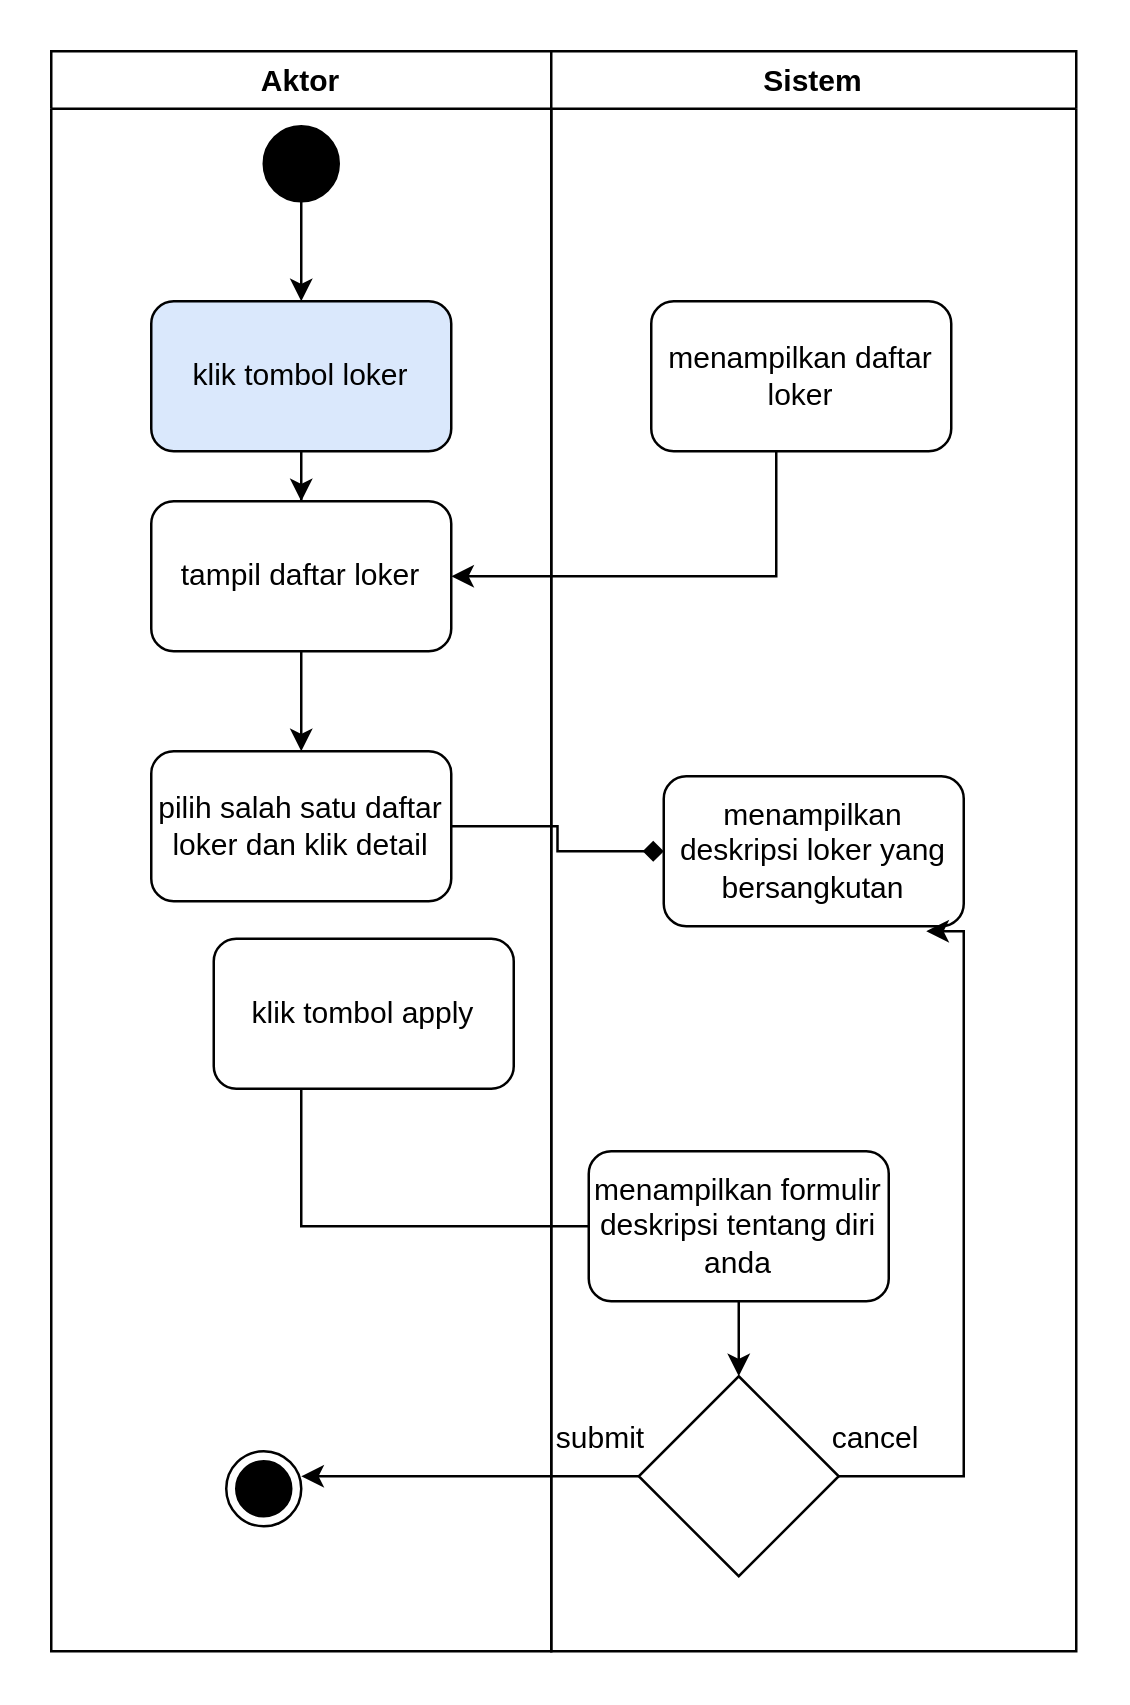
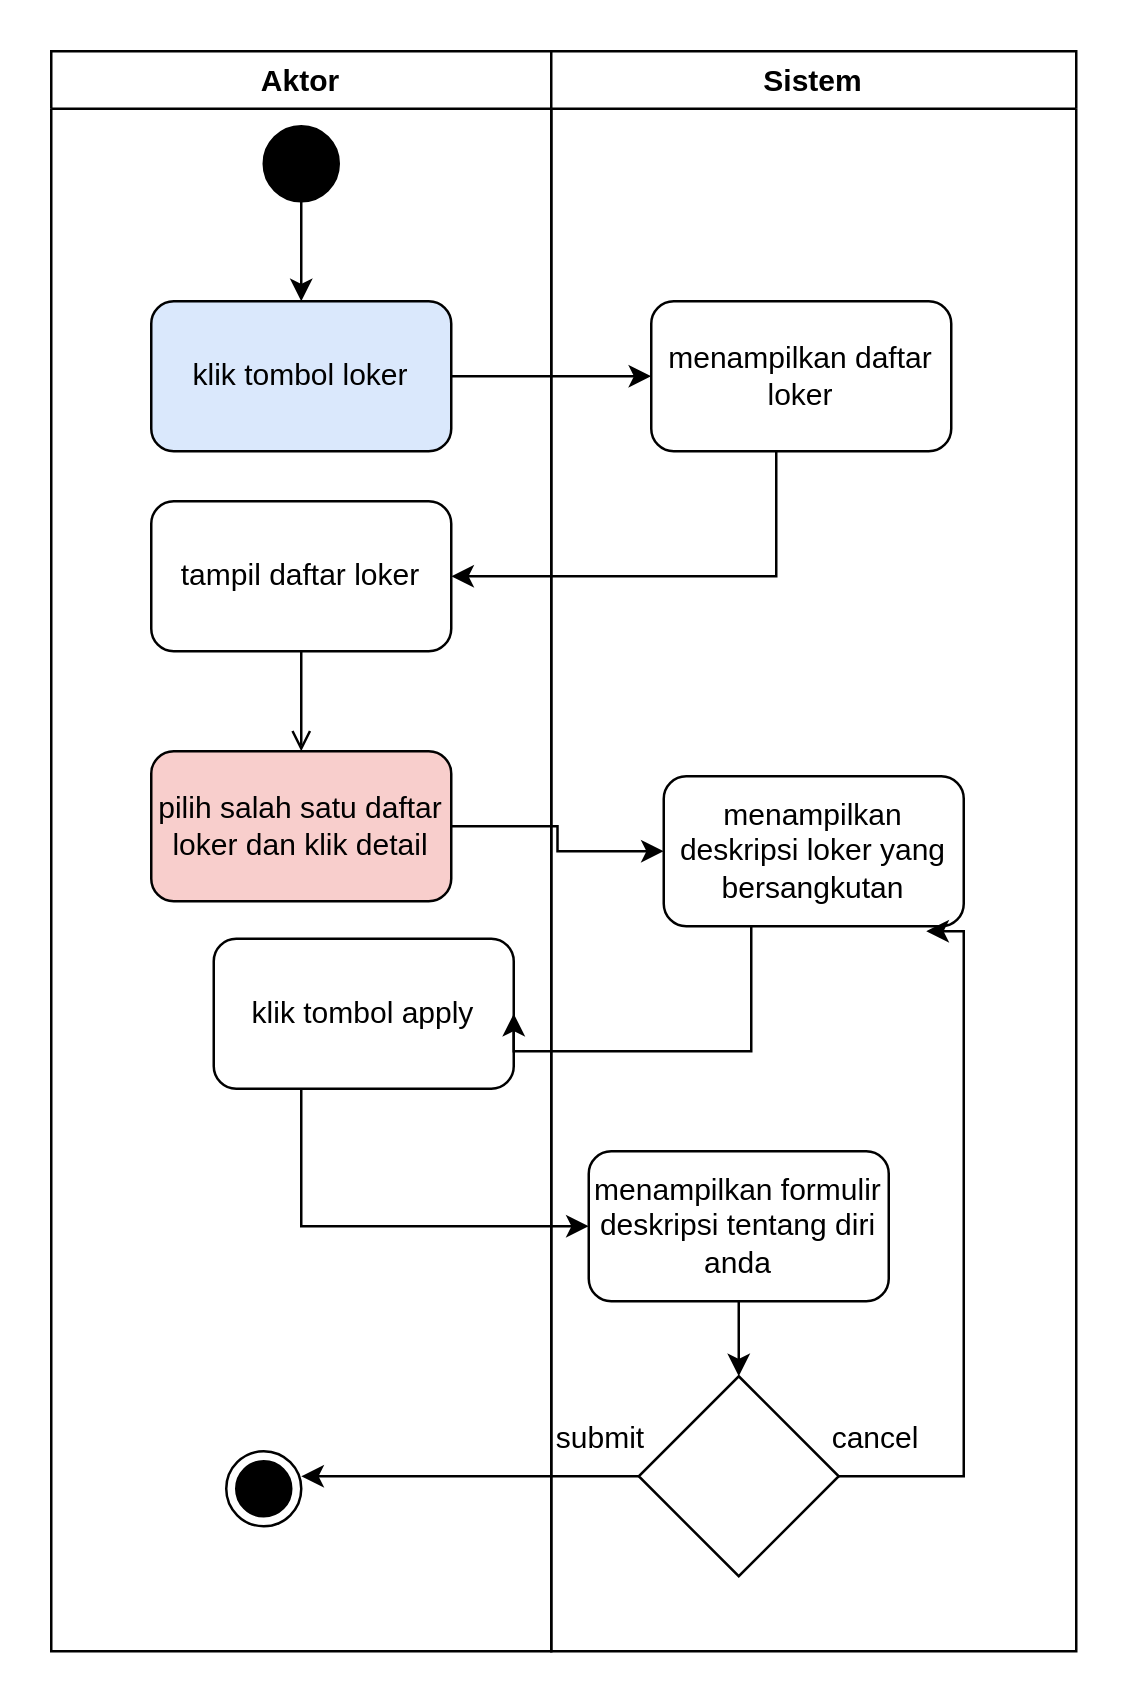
  <mxCell id="0" />
  <mxCell id="1" parent="0" />
  <mxCell id="2" value="Aktor" style="swimlane;" parent="1" vertex="1"><mxGeometry x="20" y="20" width="200" height="640" as="geometry" /></mxCell>
  <mxCell id="3" value="" style="edgeStyle=orthogonalEdgeStyle;rounded=0;orthogonalLoop=1;jettySize=auto;html=1;entryX=0.5;entryY=0;entryDx=0;entryDy=0;" edge="1" parent="2" source="4" target="5"><mxGeometry relative="1" as="geometry" /></mxCell>
  <mxCell id="4" value="" style="ellipse;whiteSpace=wrap;html=1;aspect=fixed;fillColor=#000000;" parent="2" vertex="1"><mxGeometry x="85" y="30" width="30" height="30" as="geometry" /></mxCell>
  <mxCell id="5" value="klik tombol loker" style="rounded=1;whiteSpace=wrap;html=1;fillColor=#dae8fc;" parent="2" vertex="1"><mxGeometry x="40" y="100" width="120" height="60" as="geometry" /></mxCell>
- <mxCell id="6" value="" style="edgeStyle=orthogonalEdgeStyle;rounded=0;orthogonalLoop=1;jettySize=auto;html=1;" parent="2" source="7" target="8" edge="1"><mxGeometry relative="1" as="geometry" /></mxCell>
+ <mxCell id="6" value="" style="edgeStyle=orthogonalEdgeStyle;rounded=0;orthogonalLoop=1;jettySize=auto;html=1;endArrow=open;" parent="2" source="7" target="8" edge="1"><mxGeometry relative="1" as="geometry" /></mxCell>
  <mxCell id="7" value="tampil daftar loker" style="rounded=1;whiteSpace=wrap;html=1;" parent="2" vertex="1"><mxGeometry x="40" y="180" width="120" height="60" as="geometry" /></mxCell>
- <mxCell id="8" value="pilih salah satu daftar loker dan klik detail" style="rounded=1;whiteSpace=wrap;html=1;" parent="2" vertex="1"><mxGeometry x="40" y="280" width="120" height="60" as="geometry" /></mxCell>
+ <mxCell id="8" value="pilih salah satu daftar loker dan klik detail" style="rounded=1;whiteSpace=wrap;html=1;fillColor=#f8cecc;" parent="2" vertex="1"><mxGeometry x="40" y="280" width="120" height="60" as="geometry" /></mxCell>
  <mxCell id="9" value="klik tombol apply" style="rounded=1;whiteSpace=wrap;html=1;" parent="2" vertex="1"><mxGeometry x="65" y="355" width="120" height="60" as="geometry" /></mxCell>
  <mxCell id="10" value="" style="ellipse;html=1;shape=endState;fillColor=#000000;strokeColor=#000000;" parent="2" vertex="1"><mxGeometry x="70" y="560" width="30" height="30" as="geometry" /></mxCell>
  <mxCell id="11" value="Sistem" style="swimlane;" parent="1" vertex="1"><mxGeometry x="220" y="20" width="210" height="640" as="geometry" /></mxCell>
  <mxCell id="12" value="menampilkan daftar loker" style="rounded=1;whiteSpace=wrap;html=1;" parent="11" vertex="1"><mxGeometry x="40" y="100" width="120" height="60" as="geometry" /></mxCell>
  <mxCell id="13" value="menampilkan deskripsi loker yang bersangkutan" style="rounded=1;whiteSpace=wrap;html=1;" parent="11" vertex="1"><mxGeometry x="45" y="290" width="120" height="60" as="geometry" /></mxCell>
  <mxCell id="14" value="" style="edgeStyle=orthogonalEdgeStyle;rounded=0;orthogonalLoop=1;jettySize=auto;html=1;entryX=0.875;entryY=1.033;entryDx=0;entryDy=0;entryPerimeter=0;" parent="11" source="15" target="13" edge="1"><mxGeometry relative="1" as="geometry"><mxPoint x="195" y="570" as="targetPoint" /><Array as="points"><mxPoint x="165" y="570" /></Array></mxGeometry></mxCell>
  <mxCell id="15" value="" style="rhombus;whiteSpace=wrap;html=1;" parent="11" vertex="1"><mxGeometry x="35" y="530" width="80" height="80" as="geometry" /></mxCell>
  <mxCell id="16" value="" style="edgeStyle=orthogonalEdgeStyle;rounded=0;orthogonalLoop=1;jettySize=auto;html=1;" parent="11" source="17" target="15" edge="1"><mxGeometry relative="1" as="geometry" /></mxCell>
  <mxCell id="17" value="menampilkan formulir deskripsi tentang diri anda" style="rounded=1;whiteSpace=wrap;html=1;" parent="11" vertex="1"><mxGeometry x="15" y="440" width="120" height="60" as="geometry" /></mxCell>
  <mxCell id="18" value="cancel" style="text;html=1;strokeColor=none;fillColor=none;align=center;verticalAlign=middle;whiteSpace=wrap;rounded=0;" parent="11" vertex="1"><mxGeometry x="100" y="540" width="60" height="30" as="geometry" /></mxCell>
  <mxCell id="19" value="submit" style="text;html=1;strokeColor=none;fillColor=none;align=center;verticalAlign=middle;whiteSpace=wrap;rounded=0;" parent="11" vertex="1"><mxGeometry x="-10" y="540" width="60" height="30" as="geometry" /></mxCell>
- <mxCell id="20" value="" style="edgeStyle=orthogonalEdgeStyle;rounded=0;orthogonalLoop=1;jettySize=auto;html=1;" parent="1" source="5" target="7" edge="1"><mxGeometry relative="1" as="geometry" /></mxCell>
+ <mxCell id="20" value="" style="edgeStyle=orthogonalEdgeStyle;rounded=0;orthogonalLoop=1;jettySize=auto;html=1;" parent="1" source="5" target="12" edge="1"><mxGeometry relative="1" as="geometry" /></mxCell>
  <mxCell id="21" value="" style="edgeStyle=orthogonalEdgeStyle;rounded=0;orthogonalLoop=1;jettySize=auto;html=1;entryX=1;entryY=0.5;entryDx=0;entryDy=0;" parent="1" source="12" target="7" edge="1"><mxGeometry relative="1" as="geometry"><Array as="points"><mxPoint x="310" y="230" /></Array></mxGeometry></mxCell>
- <mxCell id="22" value="" style="edgeStyle=orthogonalEdgeStyle;rounded=0;orthogonalLoop=1;jettySize=auto;html=1;endArrow=diamond;" parent="1" source="8" target="13" edge="1"><mxGeometry relative="1" as="geometry" /></mxCell>
- <mxCell id="24" value="" style="edgeStyle=orthogonalEdgeStyle;rounded=0;orthogonalLoop=1;jettySize=auto;html=1;entryX=0;entryY=0.5;entryDx=0;entryDy=0;endArrow=none;" parent="1" source="9" target="17" edge="1"><mxGeometry relative="1" as="geometry"><Array as="points"><mxPoint x="120" y="490" /></Array></mxGeometry></mxCell>
+ <mxCell id="22" value="" style="edgeStyle=orthogonalEdgeStyle;rounded=0;orthogonalLoop=1;jettySize=auto;html=1;" parent="1" source="8" target="13" edge="1"><mxGeometry relative="1" as="geometry" /></mxCell>
+ <mxCell id="23" value="" style="edgeStyle=orthogonalEdgeStyle;rounded=0;orthogonalLoop=1;jettySize=auto;html=1;entryX=1;entryY=0.5;entryDx=0;entryDy=0;" parent="1" source="13" target="9" edge="1"><mxGeometry relative="1" as="geometry"><mxPoint x="340" y="440" as="targetPoint" /><Array as="points"><mxPoint x="300" y="420" /></Array></mxGeometry></mxCell>
+ <mxCell id="24" value="" style="edgeStyle=orthogonalEdgeStyle;rounded=0;orthogonalLoop=1;jettySize=auto;html=1;entryX=0;entryY=0.5;entryDx=0;entryDy=0;" parent="1" source="9" target="17" edge="1"><mxGeometry relative="1" as="geometry"><Array as="points"><mxPoint x="120" y="490" /></Array></mxGeometry></mxCell>
  <mxCell id="25" value="" style="edgeStyle=orthogonalEdgeStyle;rounded=0;orthogonalLoop=1;jettySize=auto;html=1;" parent="1" source="15" edge="1"><mxGeometry relative="1" as="geometry"><mxPoint x="120" y="590" as="targetPoint" /></mxGeometry></mxCell>
